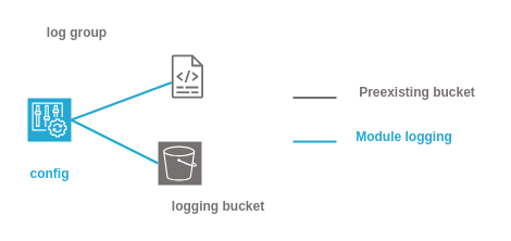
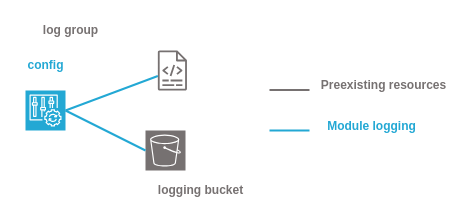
  <mxCell id="0" />
  <mxCell id="1" parent="0" />
  <mxCell id="2" value="" style="endArrow=none;html=1;strokeColor=#767171;fontColor=#767171;fontSize=27;spacing=7;strokeWidth=2;" parent="1" edge="1"><mxGeometry width="50" height="50" relative="1" as="geometry"><mxPoint x="269" y="89.5" as="sourcePoint" /><mxPoint x="309" y="89.5" as="targetPoint" /></mxGeometry></mxCell>
  <mxCell id="3" value="" style="endArrow=none;html=1;strokeColor=#23A8D4;fontColor=#767171;fontSize=27;spacing=7;strokeWidth=2;" parent="1" edge="1"><mxGeometry width="50" height="50" relative="1" as="geometry"><mxPoint x="269" y="130" as="sourcePoint" /><mxPoint x="309" y="130" as="targetPoint" /></mxGeometry></mxCell>
- <mxCell id="4" value="&lt;font style=&quot;font-size: 12px&quot;&gt;Preexisting bucket&lt;/font&gt;" style="text;html=1;resizable=0;autosize=1;align=center;verticalAlign=middle;points=[];fillColor=none;strokeColor=none;rounded=0;fontSize=12;fontColor=#767171;fontStyle=1" parent="1" vertex="1"><mxGeometry x="318" y="75" width="130" height="20" as="geometry" /></mxCell>
+ <mxCell id="4" value="&lt;font style=&quot;font-size: 12px&quot;&gt;Preexisting resources&lt;/font&gt;" style="text;html=1;resizable=0;autosize=1;align=center;verticalAlign=middle;points=[];fillColor=none;strokeColor=none;rounded=0;fontSize=12;fontColor=#767171;fontStyle=1" parent="1" vertex="1"><mxGeometry x="318" y="75" width="130" height="20" as="geometry" /></mxCell>
  <mxCell id="5" value="&lt;font style=&quot;font-size: 12px&quot;&gt;Module logging&lt;/font&gt;" style="text;html=1;resizable=0;autosize=1;align=center;verticalAlign=middle;points=[];fillColor=none;strokeColor=none;rounded=0;fontSize=12;fontColor=#23A8D4;fontStyle=1" parent="1" vertex="1"><mxGeometry x="316" y="116" width="110" height="20" as="geometry" /></mxCell>
  <mxCell id="6" value="" style="points=[[0,0,0],[0.25,0,0],[0.5,0,0],[0.75,0,0],[1,0,0],[0,1,0],[0.25,1,0],[0.5,1,0],[0.75,1,0],[1,1,0],[0,0.25,0],[0,0.5,0],[0,0.75,0],[1,0.25,0],[1,0.5,0],[1,0.75,0]];points=[[0,0,0],[0.25,0,0],[0.5,0,0],[0.75,0,0],[1,0,0],[0,1,0],[0.25,1,0],[0.5,1,0],[0.75,1,0],[1,1,0],[0,0.25,0],[0,0.5,0],[0,0.75,0],[1,0.25,0],[1,0.5,0],[1,0.75,0]];outlineConnect=0;fontColor=#232F3E;gradientDirection=north;strokeColor=#ffffff;dashed=0;verticalLabelPosition=bottom;verticalAlign=top;align=center;html=1;fontSize=12;fontStyle=0;aspect=fixed;shape=mxgraph.aws4.resourceIcon;resIcon=mxgraph.aws4.config;fillColor=#23A8D4;" parent="1" vertex="1"><mxGeometry x="25" y="90" width="40" height="40" as="geometry" /></mxCell>
  <mxCell id="7" value="" style="outlineConnect=0;fontColor=#232F3E;gradientColor=none;strokeColor=none;dashed=0;verticalLabelPosition=bottom;verticalAlign=top;align=center;html=1;fontSize=12;fontStyle=0;aspect=fixed;pointerEvents=1;shape=mxgraph.aws4.logs;fillColor=#767171;" parent="1" vertex="1"><mxGeometry x="145" y="50" width="53.79" height="40" as="geometry" /></mxCell>
  <mxCell id="8" value="" style="points=[[0,0,0],[0.25,0,0],[0.5,0,0],[0.75,0,0],[1,0,0],[0,1,0],[0.25,1,0],[0.5,1,0],[0.75,1,0],[1,1,0],[0,0.25,0],[0,0.5,0],[0,0.75,0],[1,0.25,0],[1,0.5,0],[1,0.75,0]];outlineConnect=0;fontColor=#232F3E;gradientDirection=north;strokeColor=#ffffff;dashed=0;verticalLabelPosition=bottom;verticalAlign=top;align=center;html=1;fontSize=12;fontStyle=0;aspect=fixed;shape=mxgraph.aws4.resourceIcon;resIcon=mxgraph.aws4.s3;fillColor=#767171;" parent="1" vertex="1"><mxGeometry x="145" y="130" width="40" height="40" as="geometry" /></mxCell>
  <mxCell id="9" value="" style="endArrow=none;html=1;strokeColor=#23A8D4;fontColor=#767171;fontSize=27;spacing=7;strokeWidth=2;exitX=1;exitY=0.5;exitDx=0;exitDy=0;exitPerimeter=0;" parent="1" source="6" target="7" edge="1"><mxGeometry width="50" height="50" relative="1" as="geometry"><mxPoint x="476" y="140" as="sourcePoint" /><mxPoint x="516" y="140" as="targetPoint" /></mxGeometry></mxCell>
  <mxCell id="10" value="" style="endArrow=none;html=1;strokeColor=#23A8D4;fontColor=#767171;fontSize=27;spacing=7;strokeWidth=2;exitX=1;exitY=0.5;exitDx=0;exitDy=0;exitPerimeter=0;entryX=0;entryY=0.5;entryDx=0;entryDy=0;entryPerimeter=0;" parent="1" source="6" target="8" edge="1"><mxGeometry width="50" height="50" relative="1" as="geometry"><mxPoint x="75" y="120" as="sourcePoint" /><mxPoint x="155" y="90.064" as="targetPoint" /></mxGeometry></mxCell>
- <mxCell id="11" value="config" style="text;html=1;resizable=0;autosize=1;align=center;verticalAlign=middle;points=[];strokeColor=none;rounded=0;fontColor=#23A8D4;fontStyle=1" parent="1" vertex="1"><mxGeometry x="20" y="150" width="50" height="20" as="geometry" /></mxCell>
+ <mxCell id="11" value="config" style="text;html=1;resizable=0;autosize=1;align=center;verticalAlign=middle;points=[];strokeColor=none;rounded=0;fontColor=#23A8D4;fontStyle=1" parent="1" vertex="1"><mxGeometry x="20" y="55" width="50" height="20" as="geometry" /></mxCell>
  <mxCell id="12" value="logging bucket" style="text;html=1;resizable=0;autosize=1;align=center;verticalAlign=middle;points=[];strokeColor=none;rounded=0;fontStyle=1;fontColor=#767171;" parent="1" vertex="1"><mxGeometry x="150" y="180" width="100" height="20" as="geometry" /></mxCell>
  <mxCell id="13" value="log group" style="text;html=1;resizable=0;autosize=1;align=center;verticalAlign=middle;points=[];strokeColor=none;rounded=0;fontStyle=1;fontColor=#767171;" parent="1" vertex="1"><mxGeometry x="35" y="20" width="70" height="20" as="geometry" /></mxCell>
